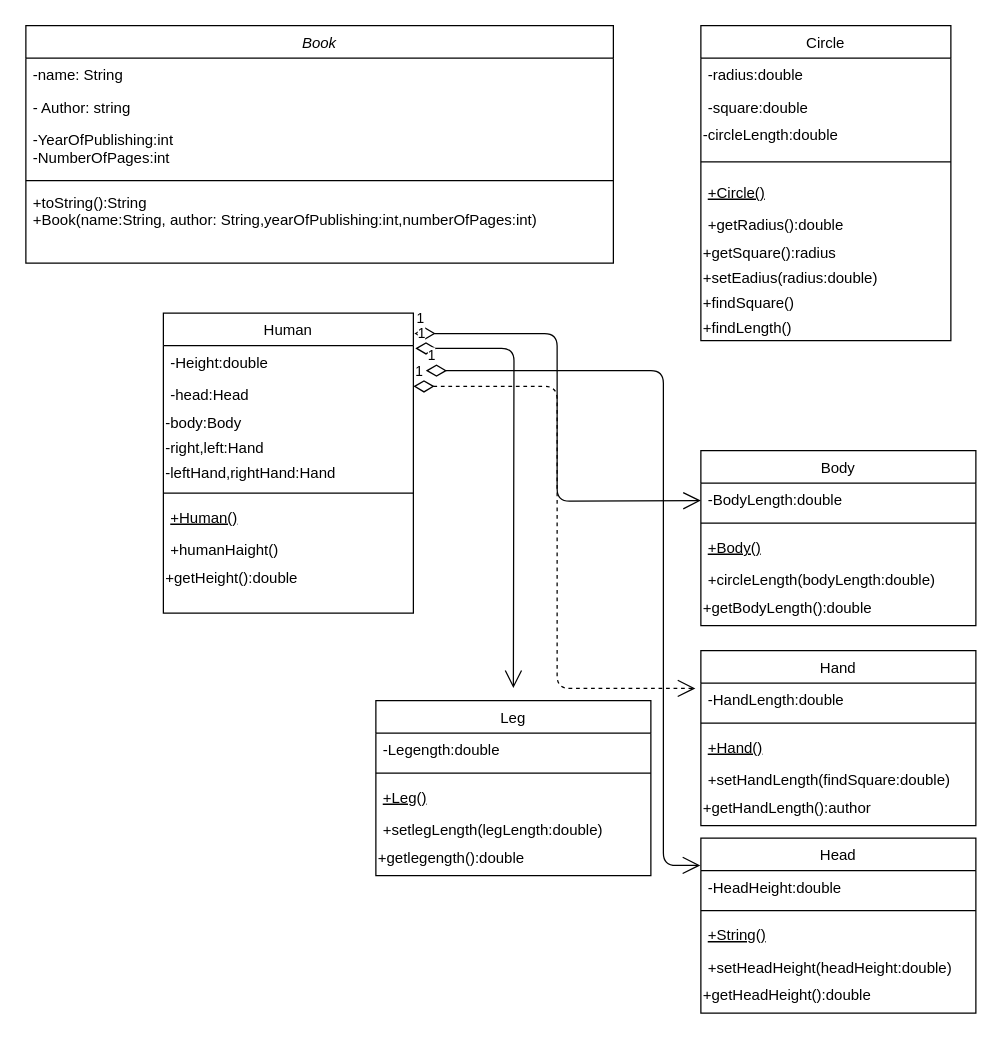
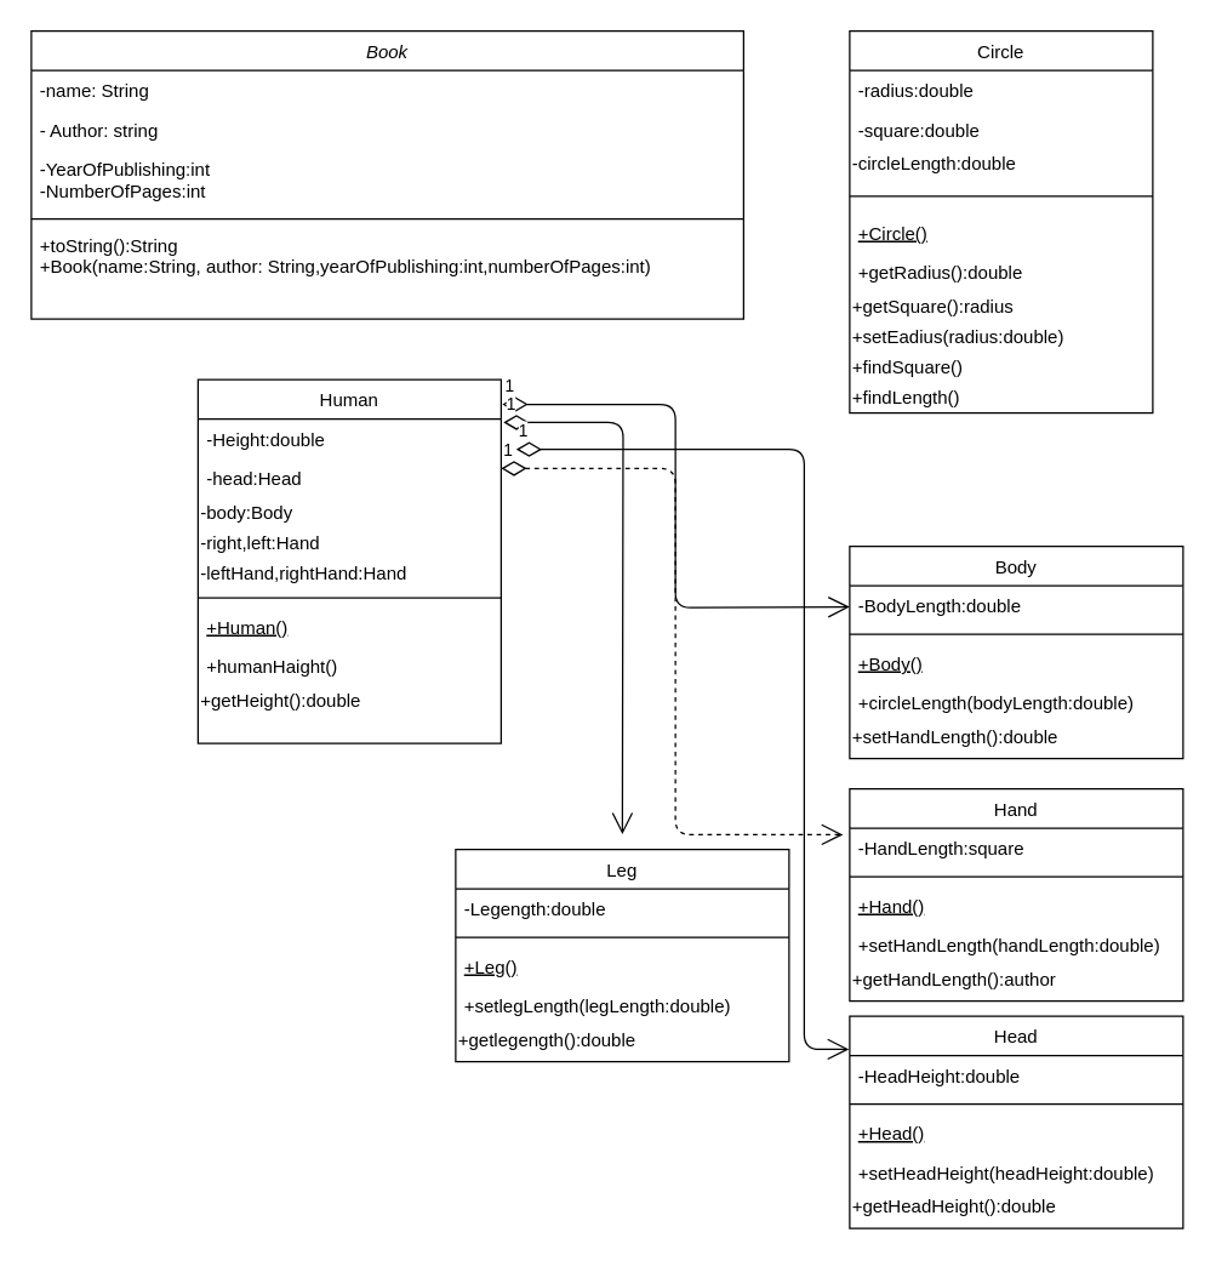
  <mxCell id="0" />
  <mxCell id="1" parent="0" />
  <mxCell id="2" value="Book" style="swimlane;fontStyle=2;align=center;verticalAlign=top;childLayout=stackLayout;horizontal=1;startSize=26;horizontalStack=0;resizeParent=1;resizeLast=0;collapsible=1;marginBottom=0;rounded=0;shadow=0;strokeWidth=1;" parent="1" vertex="1"><mxGeometry x="20" y="20" width="470" height="190" as="geometry"><mxRectangle x="230" y="140" width="160" height="26" as="alternateBounds" /></mxGeometry></mxCell>
  <mxCell id="3" value="-name: String" style="text;align=left;verticalAlign=top;spacingLeft=4;spacingRight=4;overflow=hidden;rotatable=0;points=[[0,0.5],[1,0.5]];portConstraint=eastwest;" parent="2" vertex="1"><mxGeometry y="26" width="470" height="26" as="geometry" /></mxCell>
  <mxCell id="4" value="- Author: string" style="text;align=left;verticalAlign=top;spacingLeft=4;spacingRight=4;overflow=hidden;rotatable=0;points=[[0,0.5],[1,0.5]];portConstraint=eastwest;rounded=0;shadow=0;html=0;" parent="2" vertex="1"><mxGeometry y="52" width="470" height="26" as="geometry" /></mxCell>
  <mxCell id="5" value="-YearOfPublishing:int&#10;-NumberOfPages:int" style="text;align=left;verticalAlign=top;spacingLeft=4;spacingRight=4;overflow=hidden;rotatable=0;points=[[0,0.5],[1,0.5]];portConstraint=eastwest;rounded=0;shadow=0;html=0;" parent="2" vertex="1"><mxGeometry y="78" width="470" height="42" as="geometry" /></mxCell>
  <mxCell id="6" value="" style="line;html=1;strokeWidth=1;align=left;verticalAlign=middle;spacingTop=-1;spacingLeft=3;spacingRight=3;rotatable=0;labelPosition=right;points=[];portConstraint=eastwest;" parent="2" vertex="1"><mxGeometry y="120" width="470" height="8" as="geometry" /></mxCell>
  <mxCell id="7" value="+toString():String&#10;+Book(name:String, author: String,yearOfPublishing:int,numberOfPages:int)&#10;" style="text;align=left;verticalAlign=top;spacingLeft=4;spacingRight=4;overflow=hidden;rotatable=0;points=[[0,0.5],[1,0.5]];portConstraint=eastwest;" parent="2" vertex="1"><mxGeometry y="128" width="470" height="42" as="geometry" /></mxCell>
  <mxCell id="8" value="Circle" style="swimlane;fontStyle=0;align=center;verticalAlign=top;childLayout=stackLayout;horizontal=1;startSize=26;horizontalStack=0;resizeParent=1;resizeLast=0;collapsible=1;marginBottom=0;rounded=0;shadow=0;strokeWidth=1;" parent="1" vertex="1"><mxGeometry x="560" y="20" width="200" height="252" as="geometry"><mxRectangle x="130" y="380" width="160" height="26" as="alternateBounds" /></mxGeometry></mxCell>
  <mxCell id="9" value="-radius:double" style="text;align=left;verticalAlign=top;spacingLeft=4;spacingRight=4;overflow=hidden;rotatable=0;points=[[0,0.5],[1,0.5]];portConstraint=eastwest;" parent="8" vertex="1"><mxGeometry y="26" width="200" height="26" as="geometry" /></mxCell>
  <mxCell id="10" value="-square:double" style="text;align=left;verticalAlign=top;spacingLeft=4;spacingRight=4;overflow=hidden;rotatable=0;points=[[0,0.5],[1,0.5]];portConstraint=eastwest;rounded=0;shadow=0;html=0;" parent="8" vertex="1"><mxGeometry y="52" width="200" height="26" as="geometry" /></mxCell>
  <mxCell id="11" value="-circleLength:double" style="text;html=1;align=left;verticalAlign=middle;resizable=0;points=[];autosize=1;" parent="8" vertex="1"><mxGeometry y="78" width="200" height="20" as="geometry" /></mxCell>
  <mxCell id="12" value="" style="line;html=1;strokeWidth=1;align=left;verticalAlign=middle;spacingTop=-1;spacingLeft=3;spacingRight=3;rotatable=0;labelPosition=right;points=[];portConstraint=eastwest;" parent="8" vertex="1"><mxGeometry y="98" width="200" height="22" as="geometry" /></mxCell>
  <mxCell id="13" value="+Circle()" style="text;align=left;verticalAlign=top;spacingLeft=4;spacingRight=4;overflow=hidden;rotatable=0;points=[[0,0.5],[1,0.5]];portConstraint=eastwest;fontStyle=4" parent="8" vertex="1"><mxGeometry y="120" width="200" height="26" as="geometry" /></mxCell>
  <mxCell id="14" value="+getRadius():double" style="text;align=left;verticalAlign=top;spacingLeft=4;spacingRight=4;overflow=hidden;rotatable=0;points=[[0,0.5],[1,0.5]];portConstraint=eastwest;" parent="8" vertex="1"><mxGeometry y="146" width="200" height="26" as="geometry" /></mxCell>
  <mxCell id="15" value="+getSquare():radius" style="text;html=1;align=left;verticalAlign=middle;resizable=0;points=[];autosize=1;" parent="8" vertex="1"><mxGeometry y="172" width="200" height="20" as="geometry" /></mxCell>
  <mxCell id="16" value="+setEadius(radius:double)" style="text;html=1;align=left;verticalAlign=middle;resizable=0;points=[];autosize=1;" parent="8" vertex="1"><mxGeometry y="192" width="200" height="20" as="geometry" /></mxCell>
  <mxCell id="17" value="+findSquare()" style="text;html=1;align=left;verticalAlign=middle;resizable=0;points=[];autosize=1;" parent="8" vertex="1"><mxGeometry y="212" width="200" height="20" as="geometry" /></mxCell>
  <mxCell id="18" value="+findLength()" style="text;html=1;align=left;verticalAlign=middle;resizable=0;points=[];autosize=1;" parent="8" vertex="1"><mxGeometry y="232" width="200" height="20" as="geometry" /></mxCell>
  <mxCell id="19" value="Body" style="swimlane;fontStyle=0;align=center;verticalAlign=top;childLayout=stackLayout;horizontal=1;startSize=26;horizontalStack=0;resizeParent=1;resizeLast=0;collapsible=1;marginBottom=0;rounded=0;shadow=0;strokeWidth=1;" vertex="1" parent="1"><mxGeometry x="560" y="360" width="220" height="140" as="geometry"><mxRectangle x="130" y="380" width="160" height="26" as="alternateBounds" /></mxGeometry></mxCell>
  <mxCell id="20" value="-BodyLength:double" style="text;align=left;verticalAlign=top;spacingLeft=4;spacingRight=4;overflow=hidden;rotatable=0;points=[[0,0.5],[1,0.5]];portConstraint=eastwest;" vertex="1" parent="19"><mxGeometry y="26" width="220" height="26" as="geometry" /></mxCell>
  <mxCell id="21" value="" style="line;html=1;strokeWidth=1;align=left;verticalAlign=middle;spacingTop=-1;spacingLeft=3;spacingRight=3;rotatable=0;labelPosition=right;points=[];portConstraint=eastwest;" vertex="1" parent="19"><mxGeometry y="52" width="220" height="12" as="geometry" /></mxCell>
  <mxCell id="22" value="+Body()" style="text;align=left;verticalAlign=top;spacingLeft=4;spacingRight=4;overflow=hidden;rotatable=0;points=[[0,0.5],[1,0.5]];portConstraint=eastwest;fontStyle=4" vertex="1" parent="19"><mxGeometry y="64" width="220" height="26" as="geometry" /></mxCell>
  <mxCell id="23" value="+circleLength(bodyLength:double)" style="text;align=left;verticalAlign=top;spacingLeft=4;spacingRight=4;overflow=hidden;rotatable=0;points=[[0,0.5],[1,0.5]];portConstraint=eastwest;" vertex="1" parent="19"><mxGeometry y="90" width="220" height="26" as="geometry" /></mxCell>
- <mxCell id="24" value="+getBodyLength():double" style="text;html=1;align=left;verticalAlign=middle;resizable=0;points=[];autosize=1;" vertex="1" parent="19"><mxGeometry y="116" width="220" height="20" as="geometry" /></mxCell>
+ <mxCell id="24" value="+setHandLength():double" style="text;html=1;align=left;verticalAlign=middle;resizable=0;points=[];autosize=1;" vertex="1" parent="19"><mxGeometry y="116" width="220" height="20" as="geometry" /></mxCell>
  <mxCell id="25" value="Human" style="swimlane;fontStyle=0;align=center;verticalAlign=top;childLayout=stackLayout;horizontal=1;startSize=26;horizontalStack=0;resizeParent=1;resizeLast=0;collapsible=1;marginBottom=0;rounded=0;shadow=0;strokeWidth=1;" vertex="1" parent="1"><mxGeometry x="130" y="250" width="200" height="240" as="geometry"><mxRectangle x="130" y="380" width="160" height="26" as="alternateBounds" /></mxGeometry></mxCell>
  <mxCell id="26" value="-Height:double" style="text;align=left;verticalAlign=top;spacingLeft=4;spacingRight=4;overflow=hidden;rotatable=0;points=[[0,0.5],[1,0.5]];portConstraint=eastwest;" vertex="1" parent="25"><mxGeometry y="26" width="200" height="26" as="geometry" /></mxCell>
  <mxCell id="27" value="-head:Head" style="text;align=left;verticalAlign=top;spacingLeft=4;spacingRight=4;overflow=hidden;rotatable=0;points=[[0,0.5],[1,0.5]];portConstraint=eastwest;rounded=0;shadow=0;html=0;" vertex="1" parent="25"><mxGeometry y="52" width="200" height="26" as="geometry" /></mxCell>
  <mxCell id="28" value="-body:Body" style="text;html=1;align=left;verticalAlign=middle;resizable=0;points=[];autosize=1;" vertex="1" parent="25"><mxGeometry y="78" width="200" height="20" as="geometry" /></mxCell>
  <mxCell id="29" value="-right,left:Hand" style="text;html=1;align=left;verticalAlign=middle;resizable=0;points=[];autosize=1;" vertex="1" parent="25"><mxGeometry y="98" width="200" height="20" as="geometry" /></mxCell>
  <mxCell id="30" value="-leftHand,rightHand:Hand" style="text;html=1;align=left;verticalAlign=middle;resizable=0;points=[];autosize=1;" vertex="1" parent="25"><mxGeometry y="118" width="200" height="20" as="geometry" /></mxCell>
  <mxCell id="31" value="" style="line;html=1;strokeWidth=1;align=left;verticalAlign=middle;spacingTop=-1;spacingLeft=3;spacingRight=3;rotatable=0;labelPosition=right;points=[];portConstraint=eastwest;" vertex="1" parent="25"><mxGeometry y="138" width="200" height="12" as="geometry" /></mxCell>
  <mxCell id="32" value="+Human()" style="text;align=left;verticalAlign=top;spacingLeft=4;spacingRight=4;overflow=hidden;rotatable=0;points=[[0,0.5],[1,0.5]];portConstraint=eastwest;fontStyle=4" vertex="1" parent="25"><mxGeometry y="150" width="200" height="26" as="geometry" /></mxCell>
  <mxCell id="33" value="+humanHaight()" style="text;align=left;verticalAlign=top;spacingLeft=4;spacingRight=4;overflow=hidden;rotatable=0;points=[[0,0.5],[1,0.5]];portConstraint=eastwest;" vertex="1" parent="25"><mxGeometry y="176" width="200" height="26" as="geometry" /></mxCell>
  <mxCell id="34" value="+getHeight():double" style="text;html=1;align=left;verticalAlign=middle;resizable=0;points=[];autosize=1;" vertex="1" parent="25"><mxGeometry y="202" width="200" height="20" as="geometry" /></mxCell>
  <mxCell id="35" value="1" style="endArrow=open;html=1;endSize=12;startArrow=diamondThin;startSize=14;startFill=0;edgeStyle=orthogonalEdgeStyle;align=left;verticalAlign=bottom;exitX=1.004;exitY=0.068;exitDx=0;exitDy=0;exitPerimeter=0;" edge="1" parent="1" source="25"><mxGeometry x="-1" y="3" relative="1" as="geometry"><mxPoint x="400" y="400" as="sourcePoint" /><mxPoint x="560" y="400" as="targetPoint" /></mxGeometry></mxCell>
  <mxCell id="36" value="Hand" style="swimlane;fontStyle=0;align=center;verticalAlign=top;childLayout=stackLayout;horizontal=1;startSize=26;horizontalStack=0;resizeParent=1;resizeLast=0;collapsible=1;marginBottom=0;rounded=0;shadow=0;strokeWidth=1;" vertex="1" parent="1"><mxGeometry x="560" y="520" width="220" height="140" as="geometry"><mxRectangle x="130" y="380" width="160" height="26" as="alternateBounds" /></mxGeometry></mxCell>
- <mxCell id="37" value="-HandLength:double" style="text;align=left;verticalAlign=top;spacingLeft=4;spacingRight=4;overflow=hidden;rotatable=0;points=[[0,0.5],[1,0.5]];portConstraint=eastwest;" vertex="1" parent="36"><mxGeometry y="26" width="220" height="26" as="geometry" /></mxCell>
+ <mxCell id="37" value="-HandLength:square" style="text;align=left;verticalAlign=top;spacingLeft=4;spacingRight=4;overflow=hidden;rotatable=0;points=[[0,0.5],[1,0.5]];portConstraint=eastwest;" vertex="1" parent="36"><mxGeometry y="26" width="220" height="26" as="geometry" /></mxCell>
  <mxCell id="38" value="" style="line;html=1;strokeWidth=1;align=left;verticalAlign=middle;spacingTop=-1;spacingLeft=3;spacingRight=3;rotatable=0;labelPosition=right;points=[];portConstraint=eastwest;" vertex="1" parent="36"><mxGeometry y="52" width="220" height="12" as="geometry" /></mxCell>
  <mxCell id="39" value="+Hand()" style="text;align=left;verticalAlign=top;spacingLeft=4;spacingRight=4;overflow=hidden;rotatable=0;points=[[0,0.5],[1,0.5]];portConstraint=eastwest;fontStyle=4" vertex="1" parent="36"><mxGeometry y="64" width="220" height="26" as="geometry" /></mxCell>
- <mxCell id="40" value="+setHandLength(findSquare:double)" style="text;align=left;verticalAlign=top;spacingLeft=4;spacingRight=4;overflow=hidden;rotatable=0;points=[[0,0.5],[1,0.5]];portConstraint=eastwest;" vertex="1" parent="36"><mxGeometry y="90" width="220" height="26" as="geometry" /></mxCell>
+ <mxCell id="40" value="+setHandLength(handLength:double)" style="text;align=left;verticalAlign=top;spacingLeft=4;spacingRight=4;overflow=hidden;rotatable=0;points=[[0,0.5],[1,0.5]];portConstraint=eastwest;" vertex="1" parent="36"><mxGeometry y="90" width="220" height="26" as="geometry" /></mxCell>
  <mxCell id="41" value="+getHandLength():author" style="text;html=1;align=left;verticalAlign=middle;resizable=0;points=[];autosize=1;" vertex="1" parent="36"><mxGeometry y="116" width="220" height="20" as="geometry" /></mxCell>
  <mxCell id="42" value="Head" style="swimlane;fontStyle=0;align=center;verticalAlign=top;childLayout=stackLayout;horizontal=1;startSize=26;horizontalStack=0;resizeParent=1;resizeLast=0;collapsible=1;marginBottom=0;rounded=0;shadow=0;strokeWidth=1;" vertex="1" parent="1"><mxGeometry x="560" y="670" width="220" height="140" as="geometry"><mxRectangle x="130" y="380" width="160" height="26" as="alternateBounds" /></mxGeometry></mxCell>
  <mxCell id="43" value="-HeadHeight:double" style="text;align=left;verticalAlign=top;spacingLeft=4;spacingRight=4;overflow=hidden;rotatable=0;points=[[0,0.5],[1,0.5]];portConstraint=eastwest;" vertex="1" parent="42"><mxGeometry y="26" width="220" height="26" as="geometry" /></mxCell>
  <mxCell id="44" value="" style="line;html=1;strokeWidth=1;align=left;verticalAlign=middle;spacingTop=-1;spacingLeft=3;spacingRight=3;rotatable=0;labelPosition=right;points=[];portConstraint=eastwest;" vertex="1" parent="42"><mxGeometry y="52" width="220" height="12" as="geometry" /></mxCell>
- <mxCell id="45" value="+String()" style="text;align=left;verticalAlign=top;spacingLeft=4;spacingRight=4;overflow=hidden;rotatable=0;points=[[0,0.5],[1,0.5]];portConstraint=eastwest;fontStyle=4" vertex="1" parent="42"><mxGeometry y="64" width="220" height="26" as="geometry" /></mxCell>
+ <mxCell id="45" value="+Head()" style="text;align=left;verticalAlign=top;spacingLeft=4;spacingRight=4;overflow=hidden;rotatable=0;points=[[0,0.5],[1,0.5]];portConstraint=eastwest;fontStyle=4" vertex="1" parent="42"><mxGeometry y="64" width="220" height="26" as="geometry" /></mxCell>
  <mxCell id="46" value="+setHeadHeight(headHeight:double)" style="text;align=left;verticalAlign=top;spacingLeft=4;spacingRight=4;overflow=hidden;rotatable=0;points=[[0,0.5],[1,0.5]];portConstraint=eastwest;" vertex="1" parent="42"><mxGeometry y="90" width="220" height="26" as="geometry" /></mxCell>
  <mxCell id="47" value="+getHeadHeight():double" style="text;html=1;align=left;verticalAlign=middle;resizable=0;points=[];autosize=1;" vertex="1" parent="42"><mxGeometry y="116" width="220" height="20" as="geometry" /></mxCell>
  <mxCell id="48" value="Leg" style="swimlane;fontStyle=0;align=center;verticalAlign=top;childLayout=stackLayout;horizontal=1;startSize=26;horizontalStack=0;resizeParent=1;resizeLast=0;collapsible=1;marginBottom=0;rounded=0;shadow=0;strokeWidth=1;" vertex="1" parent="1"><mxGeometry x="300" y="560" width="220" height="140" as="geometry"><mxRectangle x="130" y="380" width="160" height="26" as="alternateBounds" /></mxGeometry></mxCell>
  <mxCell id="49" value="-Legength:double" style="text;align=left;verticalAlign=top;spacingLeft=4;spacingRight=4;overflow=hidden;rotatable=0;points=[[0,0.5],[1,0.5]];portConstraint=eastwest;" vertex="1" parent="48"><mxGeometry y="26" width="220" height="26" as="geometry" /></mxCell>
  <mxCell id="50" value="" style="line;html=1;strokeWidth=1;align=left;verticalAlign=middle;spacingTop=-1;spacingLeft=3;spacingRight=3;rotatable=0;labelPosition=right;points=[];portConstraint=eastwest;" vertex="1" parent="48"><mxGeometry y="52" width="220" height="12" as="geometry" /></mxCell>
  <mxCell id="51" value="+Leg()" style="text;align=left;verticalAlign=top;spacingLeft=4;spacingRight=4;overflow=hidden;rotatable=0;points=[[0,0.5],[1,0.5]];portConstraint=eastwest;fontStyle=4" vertex="1" parent="48"><mxGeometry y="64" width="220" height="26" as="geometry" /></mxCell>
  <mxCell id="52" value="+setlegLength(legLength:double)" style="text;align=left;verticalAlign=top;spacingLeft=4;spacingRight=4;overflow=hidden;rotatable=0;points=[[0,0.5],[1,0.5]];portConstraint=eastwest;" vertex="1" parent="48"><mxGeometry y="90" width="220" height="26" as="geometry" /></mxCell>
  <mxCell id="53" value="+getlegength():double" style="text;html=1;align=left;verticalAlign=middle;resizable=0;points=[];autosize=1;" vertex="1" parent="48"><mxGeometry y="116" width="220" height="20" as="geometry" /></mxCell>
  <mxCell id="54" value="1" style="endArrow=open;html=1;endSize=12;startArrow=diamondThin;startSize=14;startFill=0;edgeStyle=orthogonalEdgeStyle;align=left;verticalAlign=bottom;exitX=1.008;exitY=0.085;exitDx=0;exitDy=0;exitPerimeter=0;" edge="1" parent="1" source="26"><mxGeometry x="-1" y="3" relative="1" as="geometry"><mxPoint x="340.8" y="276.32" as="sourcePoint" /><mxPoint x="410" y="550" as="targetPoint" /></mxGeometry></mxCell>
  <mxCell id="55" value="1" style="endArrow=open;html=1;endSize=12;startArrow=diamondThin;startSize=14;startFill=0;edgeStyle=orthogonalEdgeStyle;align=left;verticalAlign=bottom;exitX=1;exitY=0.254;exitDx=0;exitDy=0;exitPerimeter=0;entryX=-0.02;entryY=0.162;entryDx=0;entryDy=0;entryPerimeter=0;dashed=1;" edge="1" parent="1" source="27" target="37"><mxGeometry x="-1" y="3" relative="1" as="geometry"><mxPoint x="350.8" y="286.32" as="sourcePoint" /><mxPoint x="580" y="420" as="targetPoint" /></mxGeometry></mxCell>
  <mxCell id="56" value="1" style="endArrow=open;html=1;endSize=12;startArrow=diamondThin;startSize=14;startFill=0;edgeStyle=orthogonalEdgeStyle;align=left;verticalAlign=bottom;entryX=-0.002;entryY=0.156;entryDx=0;entryDy=0;entryPerimeter=0;" edge="1" parent="1" target="42"><mxGeometry x="-1" y="3" relative="1" as="geometry"><mxPoint x="340" y="296" as="sourcePoint" /><mxPoint x="590" y="430" as="targetPoint" /><Array as="points"><mxPoint x="530" y="296" /><mxPoint x="530" y="692" /></Array></mxGeometry></mxCell>
